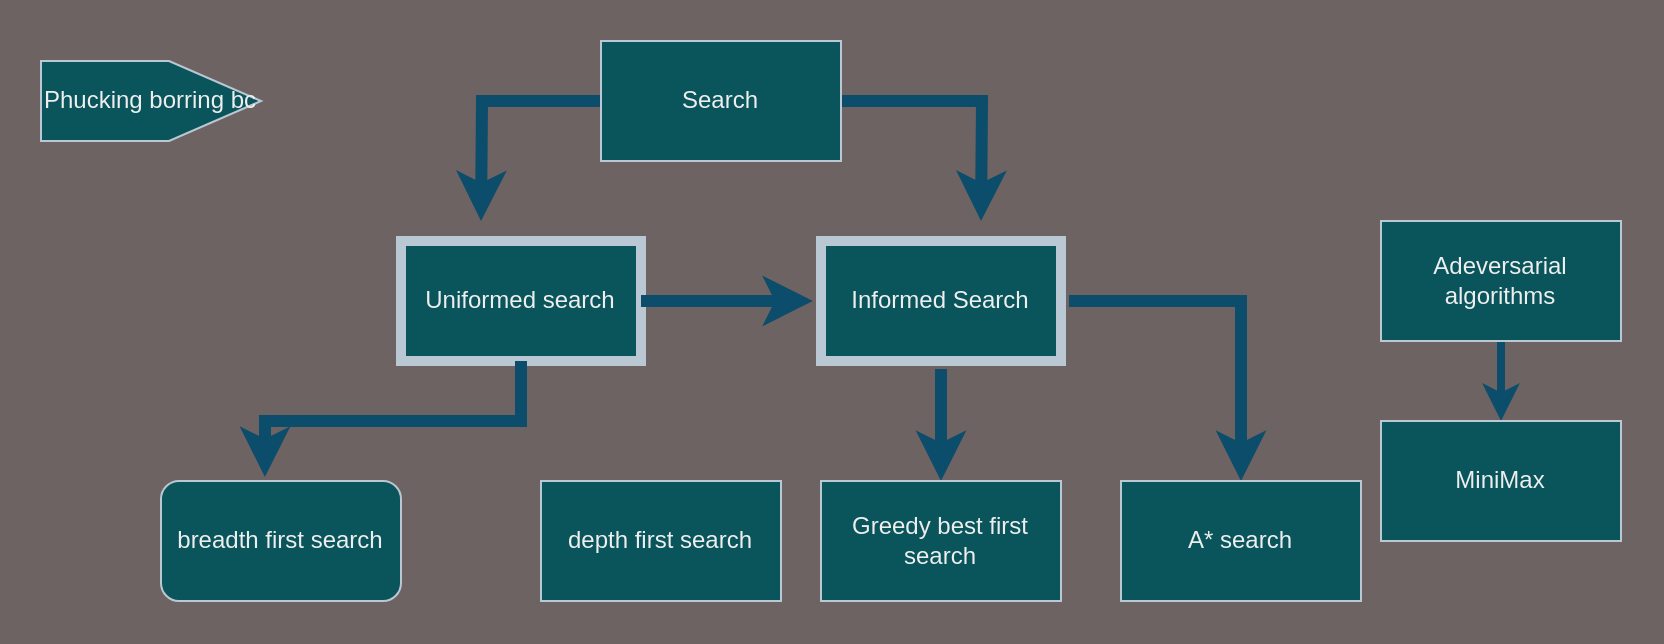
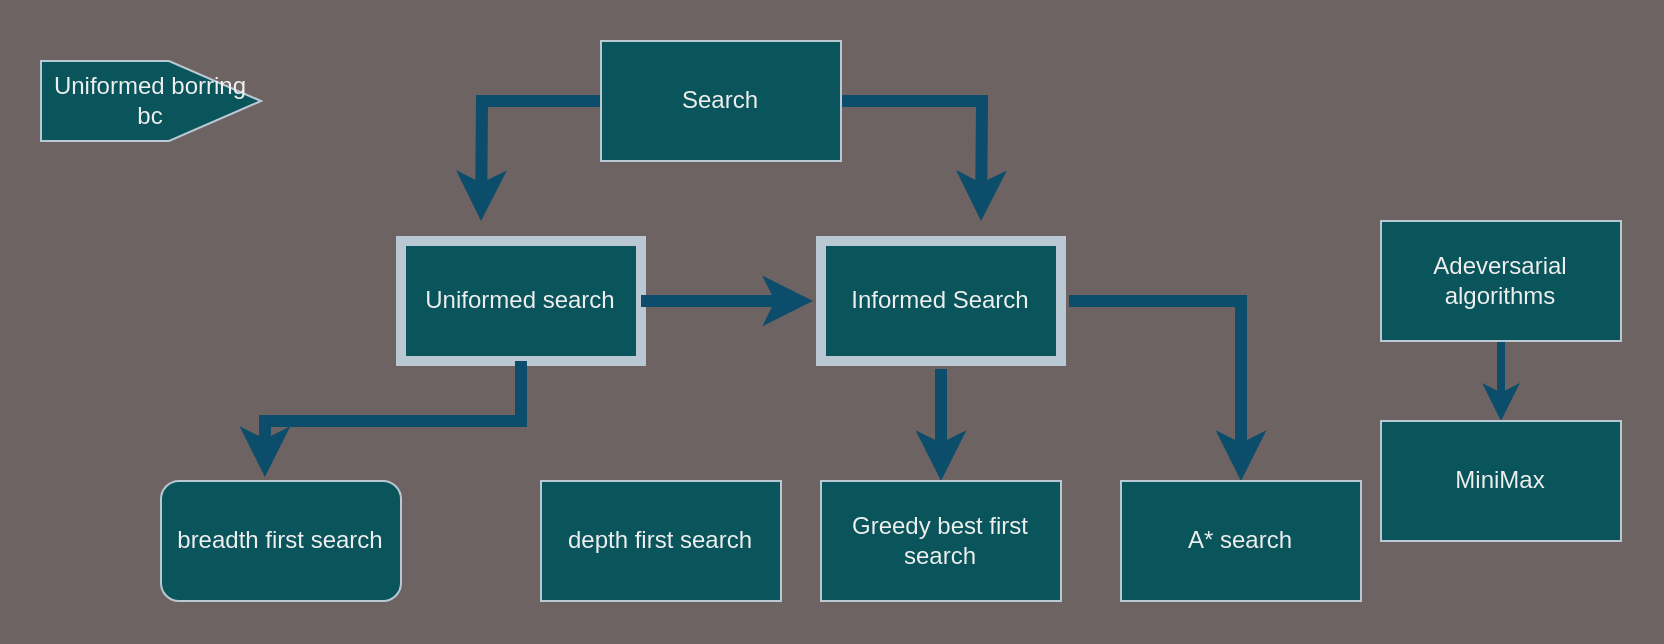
  <mxCell id="0" />
  <mxCell id="1" parent="0" />
  <mxCell id="2" value="Uniformed search" style="rounded=0;whiteSpace=wrap;html=1;strokeWidth=5;font-size:1rem;labelBackgroundColor=none;fillColor=#09555B;strokeColor=#BAC8D3;fontColor=#EEEEEE;" vertex="1" parent="1"><mxGeometry x="200" y="120" width="120" height="60" as="geometry" /></mxCell>
  <mxCell id="3" style="edgeStyle=orthogonalEdgeStyle;rounded=0;orthogonalLoop=1;jettySize=auto;html=1;entryX=0.5;entryY=0;entryDx=0;entryDy=0;labelBackgroundColor=none;strokeColor=#0B4D6A;fontColor=default;strokeWidth=6;" edge="1" parent="1" source="5" target="13"><mxGeometry relative="1" as="geometry" /></mxCell>
  <mxCell id="4" style="edgeStyle=orthogonalEdgeStyle;rounded=0;orthogonalLoop=1;jettySize=auto;html=1;entryX=0.5;entryY=0;entryDx=0;entryDy=0;labelBackgroundColor=none;strokeColor=#0B4D6A;fontColor=default;strokeWidth=6;" edge="1" parent="1" source="5" target="16"><mxGeometry relative="1" as="geometry" /></mxCell>
  <mxCell id="5" value="Informed Search" style="rounded=0;whiteSpace=wrap;html=1;strokeWidth=5;perimeterSpacing=4;labelBackgroundColor=none;fillColor=#09555B;strokeColor=#BAC8D3;fontColor=#EEEEEE;" vertex="1" parent="1"><mxGeometry x="410" y="120" width="120" height="60" as="geometry" /></mxCell>
  <mxCell id="6" value="breadth first search" style="whiteSpace=wrap;html=1;labelBackgroundColor=none;fillColor=#09555B;strokeColor=#BAC8D3;fontColor=#EEEEEE;rounded=1;" vertex="1" parent="1"><mxGeometry x="80" y="240" width="120" height="60" as="geometry" /></mxCell>
  <mxCell id="7" value="depth first search" style="rounded=0;whiteSpace=wrap;html=1;labelBackgroundColor=none;fillColor=#09555B;strokeColor=#BAC8D3;fontColor=#EEEEEE;" vertex="1" parent="1"><mxGeometry x="270" y="240" width="120" height="60" as="geometry" /></mxCell>
  <mxCell id="8" style="edgeStyle=orthogonalEdgeStyle;rounded=0;orthogonalLoop=1;jettySize=auto;html=1;entryX=0.433;entryY=-0.033;entryDx=0;entryDy=0;entryPerimeter=0;labelBackgroundColor=none;strokeColor=#0B4D6A;fontColor=default;strokeWidth=6;" edge="1" parent="1" source="2" target="6"><mxGeometry relative="1" as="geometry"><Array as="points"><mxPoint x="260" y="210" /><mxPoint x="132" y="210" /></Array></mxGeometry></mxCell>
  <mxCell id="9" style="edgeStyle=orthogonalEdgeStyle;rounded=0;orthogonalLoop=1;jettySize=auto;html=1;labelBackgroundColor=none;strokeColor=#0B4D6A;fontColor=default;strokeWidth=6;" edge="1" parent="1" source="2" target="5"><mxGeometry relative="1" as="geometry" /></mxCell>
  <mxCell id="10" style="edgeStyle=orthogonalEdgeStyle;rounded=0;orthogonalLoop=1;jettySize=auto;html=1;labelBackgroundColor=none;strokeColor=#0B4D6A;fontColor=default;strokeWidth=6;" edge="1" parent="1" source="12"><mxGeometry relative="1" as="geometry"><mxPoint x="240" y="110" as="targetPoint" /></mxGeometry></mxCell>
  <mxCell id="11" style="edgeStyle=orthogonalEdgeStyle;rounded=0;orthogonalLoop=1;jettySize=auto;html=1;labelBackgroundColor=none;strokeColor=#0B4D6A;fontColor=default;strokeWidth=6;" edge="1" parent="1" source="12"><mxGeometry relative="1" as="geometry"><mxPoint x="490" y="110" as="targetPoint" /></mxGeometry></mxCell>
  <mxCell id="12" value="Search" style="rounded=0;whiteSpace=wrap;html=1;labelBackgroundColor=none;fillColor=#09555B;strokeColor=#BAC8D3;fontColor=#EEEEEE;" vertex="1" parent="1"><mxGeometry x="300" y="20" width="120" height="60" as="geometry" /></mxCell>
  <mxCell id="13" value="Greedy best first search" style="rounded=0;whiteSpace=wrap;html=1;labelBackgroundColor=none;fillColor=#09555B;strokeColor=#BAC8D3;fontColor=#EEEEEE;" vertex="1" parent="1"><mxGeometry x="410" y="240" width="120" height="60" as="geometry" /></mxCell>
  <mxCell id="14" value="" style="edgeStyle=orthogonalEdgeStyle;rounded=0;orthogonalLoop=1;jettySize=auto;html=1;strokeColor=#0B4D6A;strokeWidth=4;" edge="1" parent="1" source="15" target="17"><mxGeometry relative="1" as="geometry" /></mxCell>
  <mxCell id="15" value="Adeversarial algorithms" style="rounded=0;whiteSpace=wrap;html=1;labelBackgroundColor=none;fillColor=#09555B;strokeColor=#BAC8D3;fontColor=#EEEEEE;" vertex="1" parent="1"><mxGeometry x="690" y="110" width="120" height="60" as="geometry" /></mxCell>
  <mxCell id="16" value="A* search" style="rounded=0;whiteSpace=wrap;html=1;labelBackgroundColor=none;fillColor=#09555B;strokeColor=#BAC8D3;fontColor=#EEEEEE;" vertex="1" parent="1"><mxGeometry x="560" y="240" width="120" height="60" as="geometry" /></mxCell>
  <mxCell id="17" value="MiniMax" style="rounded=0;whiteSpace=wrap;html=1;strokeColor=#BAC8D3;fontColor=#EEEEEE;fillColor=#09555B;" vertex="1" parent="1"><mxGeometry x="690" y="210" width="120" height="60" as="geometry" /></mxCell>
- <mxCell id="18" value="Phucking borring bc" style="shape=singleArrow;whiteSpace=wrap;html=1;arrowWidth=1;arrowSize=0.418;strokeColor=#BAC8D3;fontColor=#EEEEEE;fillColor=#09555B;" vertex="1" parent="1"><mxGeometry y="30" width="110" height="40" as="geometry" x="20" /></mxCell>
+ <mxCell id="18" value="Uniformed borring bc" style="shape=singleArrow;whiteSpace=wrap;html=1;arrowWidth=1;arrowSize=0.418;strokeColor=#BAC8D3;fontColor=#EEEEEE;fillColor=#09555B;" vertex="1" parent="1"><mxGeometry y="30" width="110" height="40" as="geometry" x="20" /></mxCell>
